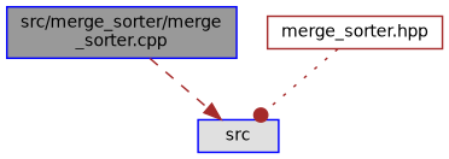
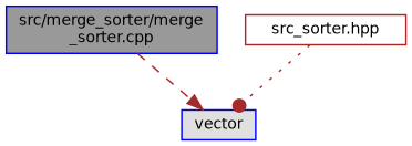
  digraph {
    node [color=blue fontname=Helvetica fontsize=10 shape=box style=filled]
    edge [color=brown fontname=Helvetica fontsize=10 labelfontname=Helvetica labelfontsize=10]
    n1 [fillcolor=grey60 fontcolor=black height=0.2 label="src/merge_sorter/merge\l_sorter.cpp" width=0.4]
-   n2 [fillcolor="#E0E0E0" height=0.2 label=src width=0.4]
-   n3 [color=brown fillcolor=white height=0.2 label="merge_sorter.hpp" width=0.4]
+   n2 [fillcolor="#E0E0E0" height=0.2 label=vector width=0.4]
+   n3 [color=brown fillcolor=white height=0.2 label="src_sorter.hpp" width=0.4]
    n1 -> n2 [arrowhead=normal style=dashed]
    n3 -> n2 [arrowhead=dot style=dotted]
  }
